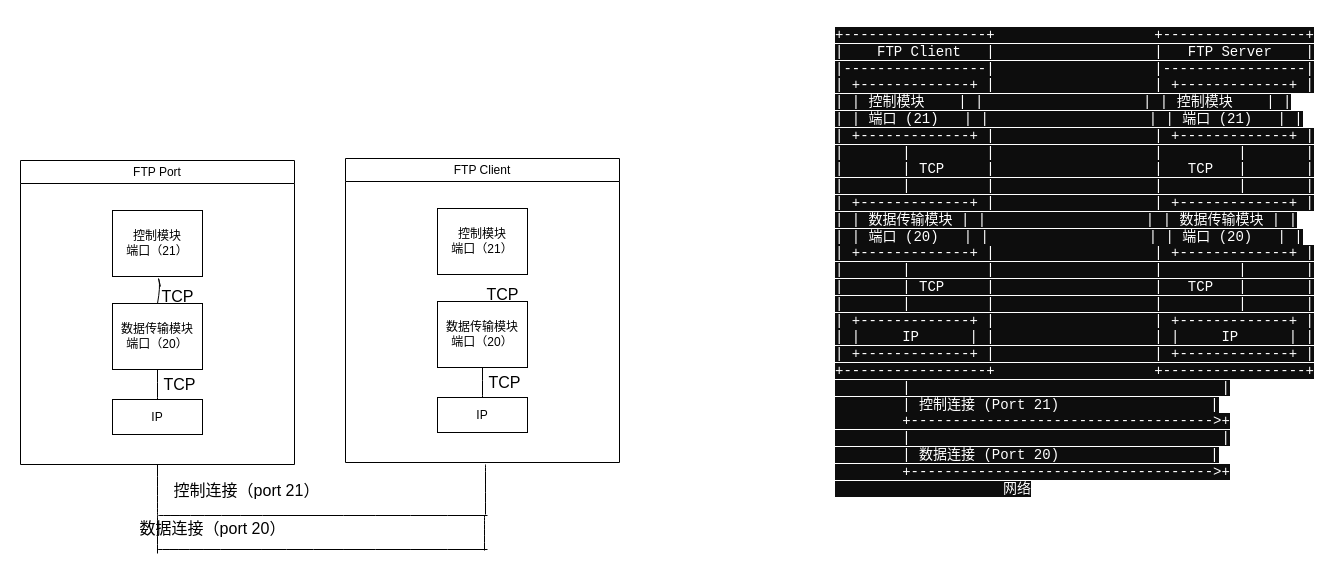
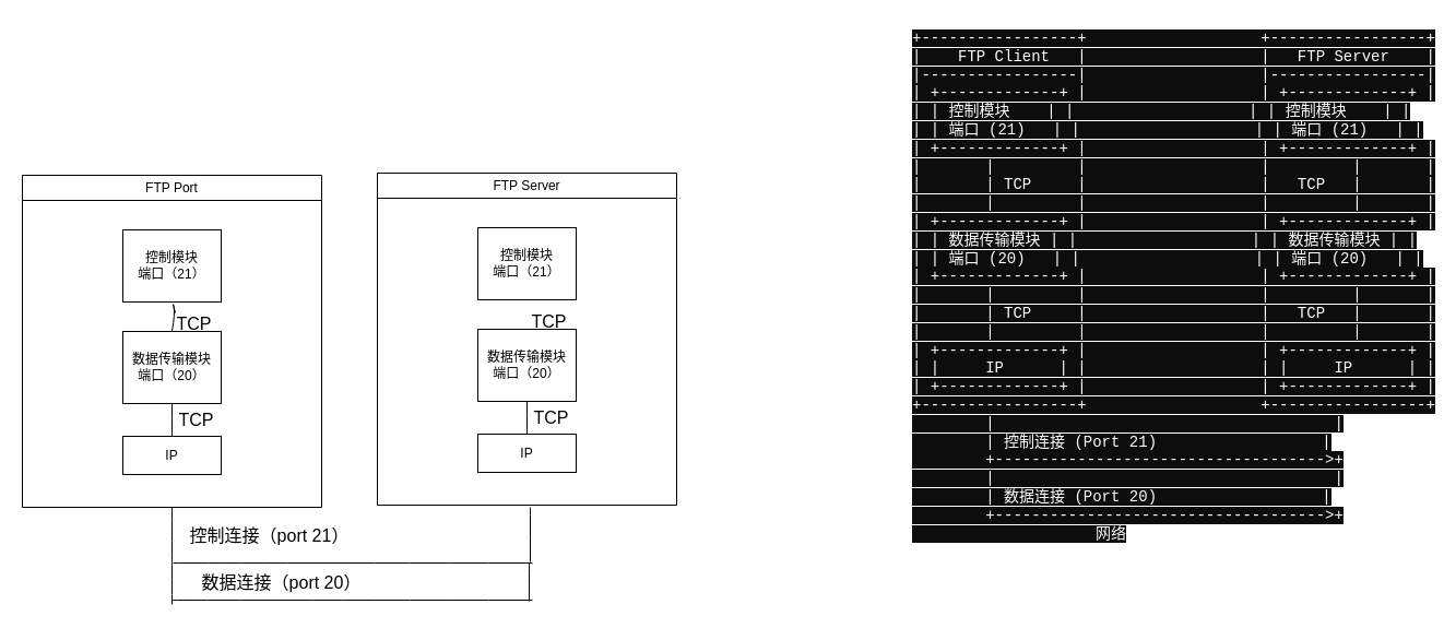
  <mxCell id="0" />
  <mxCell id="1" parent="0" />
  <mxCell id="2" style="edgeStyle=none;curved=1;rounded=0;orthogonalLoop=1;jettySize=auto;html=1;exitX=0;exitY=0.5;exitDx=0;exitDy=0;fontSize=12;startSize=8;endSize=8;" edge="1" parent="1"><mxGeometry relative="1" as="geometry"><mxPoint x="165" y="61" as="sourcePoint" /><mxPoint x="165" y="61" as="targetPoint" /></mxGeometry></mxCell>
  <mxCell id="3" value="&lt;span style=&quot;color: rgb(255, 255, 255); font-family: ui-monospace, SFMono-Regular, &amp;quot;SF Mono&amp;quot;, Menlo, Consolas, &amp;quot;Liberation Mono&amp;quot;, monospace; font-size: 14px; font-style: normal; font-variant-ligatures: normal; font-variant-caps: normal; font-weight: 400; letter-spacing: normal; orphans: 2; text-align: left; text-indent: 0px; text-transform: none; widows: 2; word-spacing: 0px; -webkit-text-stroke-width: 0px; white-space: pre; background-color: rgb(13, 13, 13); text-decoration-thickness: initial; text-decoration-style: initial; text-decoration-color: initial; display: inline !important; float: none;&quot;&gt;+-----------------+                   +-----------------+&#10;|    FTP Client   |                   |   FTP Server    |&#10;|-----------------|                   |-----------------|&#10;| +-------------+ |                   | +-------------+ |&#10;| | 控制模块    | |                   | | 控制模块    | |&#10;| | 端口 (21)   | |                   | | 端口 (21)   | |&#10;| +-------------+ |                   | +-------------+ |&#10;|       |         |                   |         |       |&#10;|       | TCP     |                   |   TCP   |       |&#10;|       |         |                   |         |       |&#10;| +-------------+ |                   | +-------------+ |&#10;| | 数据传输模块 | |                   | | 数据传输模块 | |&#10;| | 端口 (20)   | |                   | | 端口 (20)   | |&#10;| +-------------+ |                   | +-------------+ |&#10;|       |         |                   |         |       |&#10;|       | TCP     |                   |   TCP   |       |&#10;|       |         |                   |         |       |&#10;| +-------------+ |                   | +-------------+ |&#10;| |     IP      | |                   | |     IP      | |&#10;| +-------------+ |                   | +-------------+ |&#10;+-----------------+                   +-----------------+&#10;        |                                     |&#10;        | 控制连接 (Port 21)                  |&#10;        +------------------------------------&amp;gt;+&#10;        |                                     |&#10;        | 数据连接 (Port 20)                  |&#10;        +------------------------------------&amp;gt;+&#10;                    网络&lt;/span&gt;" style="text;whiteSpace=wrap;html=1;" vertex="1" parent="1"><mxGeometry x="833" y="20" width="467" height="492" as="geometry" /></mxCell>
  <mxCell id="4" value="&lt;span style=&quot;font-weight: 400;&quot;&gt;FTP Port&lt;/span&gt;" style="swimlane;whiteSpace=wrap;html=1;" vertex="1" parent="1"><mxGeometry x="20" y="160" width="274" height="304" as="geometry" /></mxCell>
  <mxCell id="5" value="数据传输模块&lt;div&gt;端口（20）&lt;/div&gt;" style="rounded=0;whiteSpace=wrap;html=1;" vertex="1" parent="4"><mxGeometry x="92" y="143" width="90" height="66" as="geometry" /></mxCell>
  <mxCell id="6" value="IP" style="rounded=0;whiteSpace=wrap;html=1;" vertex="1" parent="4"><mxGeometry x="92" y="239" width="90" height="35" as="geometry" /></mxCell>
  <mxCell id="7" value="控制模块&lt;div&gt;端口（21）&lt;/div&gt;" style="rounded=0;whiteSpace=wrap;html=1;" vertex="1" parent="4"><mxGeometry x="92" y="50" width="90" height="66" as="geometry" /></mxCell>
  <mxCell id="8" value="TCP" style="text;html=1;align=center;verticalAlign=middle;resizable=0;points=[];autosize=1;strokeColor=none;fillColor=none;fontSize=16;" vertex="1" parent="4"><mxGeometry x="132" y="120" width="50" height="31" as="geometry" /></mxCell>
  <mxCell id="9" value="" style="endArrow=none;html=1;rounded=0;fontSize=12;startSize=8;endSize=8;curved=1;exitX=0.5;exitY=0;exitDx=0;exitDy=0;entryX=0.5;entryY=1;entryDx=0;entryDy=0;" edge="1" parent="4" source="6" target="5"><mxGeometry width="50" height="50" relative="1" as="geometry"><mxPoint x="599" y="202" as="sourcePoint" /><mxPoint x="649" y="152" as="targetPoint" /></mxGeometry></mxCell>
  <mxCell id="10" value="TCP" style="text;html=1;align=center;verticalAlign=middle;resizable=0;points=[];autosize=1;strokeColor=none;fillColor=none;fontSize=16;" vertex="1" parent="4"><mxGeometry x="134" y="208" width="50" height="31" as="geometry" /></mxCell>
  <mxCell id="11" value="" style="endArrow=none;html=1;rounded=0;fontSize=12;startSize=8;endSize=8;curved=1;exitX=0.5;exitY=0;exitDx=0;exitDy=0;" edge="1" parent="1" source="5"><mxGeometry width="50" height="50" relative="1" as="geometry"><mxPoint x="621" y="361" as="sourcePoint" /><mxPoint x="160" y="286" as="targetPoint" /><Array as="points"><mxPoint x="160" y="286" /><mxPoint x="157" y="274" /></Array></mxGeometry></mxCell>
  <mxCell id="12" value="" style="endArrow=none;html=1;rounded=0;fontSize=12;startSize=8;endSize=8;curved=1;entryX=0.5;entryY=1;entryDx=0;entryDy=0;" edge="1" parent="1" target="4"><mxGeometry width="50" height="50" relative="1" as="geometry"><mxPoint x="157" y="515" as="sourcePoint" /><mxPoint x="671" y="311" as="targetPoint" /></mxGeometry></mxCell>
  <mxCell id="13" value="" style="endArrow=none;html=1;rounded=0;fontSize=12;startSize=8;endSize=8;curved=1;" edge="1" parent="1"><mxGeometry width="50" height="50" relative="1" as="geometry"><mxPoint x="158" y="515" as="sourcePoint" /><mxPoint x="487" y="515" as="targetPoint" /></mxGeometry></mxCell>
  <mxCell id="14" value="" style="endArrow=none;html=1;rounded=0;fontSize=12;startSize=8;endSize=8;curved=1;exitX=0.5;exitY=1;exitDx=0;exitDy=0;" edge="1" parent="1"><mxGeometry width="50" height="50" relative="1" as="geometry"><mxPoint x="485" y="464" as="sourcePoint" /><mxPoint x="485" y="514" as="targetPoint" /></mxGeometry></mxCell>
- <mxCell id="15" value="&lt;span style=&quot;font-weight: 400;&quot;&gt;FTP Client&lt;/span&gt;" style="swimlane;whiteSpace=wrap;html=1;" vertex="1" parent="1"><mxGeometry x="345" y="158" width="274" height="304" as="geometry" /></mxCell>
+ <mxCell id="15" value="&lt;span style=&quot;font-weight: 400;&quot;&gt;FTP Server&lt;/span&gt;" style="swimlane;whiteSpace=wrap;html=1;" vertex="1" parent="1"><mxGeometry x="345" y="158" width="274" height="304" as="geometry" /></mxCell>
  <mxCell id="16" value="数据传输模块&lt;div&gt;端口（20）&lt;/div&gt;" style="rounded=0;whiteSpace=wrap;html=1;" vertex="1" parent="15"><mxGeometry x="92" y="143" width="90" height="66" as="geometry" /></mxCell>
  <mxCell id="17" value="IP" style="rounded=0;whiteSpace=wrap;html=1;" vertex="1" parent="15"><mxGeometry x="92" y="239" width="90" height="35" as="geometry" /></mxCell>
  <mxCell id="18" value="控制模块&lt;div&gt;端口（21）&lt;/div&gt;" style="rounded=0;whiteSpace=wrap;html=1;" vertex="1" parent="15"><mxGeometry x="92" y="50" width="90" height="66" as="geometry" /></mxCell>
  <mxCell id="19" value="TCP" style="text;html=1;align=center;verticalAlign=middle;resizable=0;points=[];autosize=1;strokeColor=none;fillColor=none;fontSize=16;" vertex="1" parent="15"><mxGeometry x="132" y="120" width="50" height="31" as="geometry" /></mxCell>
  <mxCell id="20" value="" style="endArrow=none;html=1;rounded=0;fontSize=12;startSize=8;endSize=8;curved=1;exitX=0.5;exitY=0;exitDx=0;exitDy=0;entryX=0.5;entryY=1;entryDx=0;entryDy=0;" edge="1" parent="15" source="17" target="16"><mxGeometry width="50" height="50" relative="1" as="geometry"><mxPoint x="599" y="202" as="sourcePoint" /><mxPoint x="649" y="152" as="targetPoint" /></mxGeometry></mxCell>
  <mxCell id="21" value="TCP" style="text;html=1;align=center;verticalAlign=middle;resizable=0;points=[];autosize=1;strokeColor=none;fillColor=none;fontSize=16;" vertex="1" parent="15"><mxGeometry x="134" y="208" width="50" height="31" as="geometry" /></mxCell>
  <mxCell id="22" value="" style="endArrow=none;html=1;rounded=0;fontSize=12;startSize=8;endSize=8;curved=1;" edge="1" parent="1"><mxGeometry width="50" height="50" relative="1" as="geometry"><mxPoint x="157" y="515" as="sourcePoint" /><mxPoint x="157" y="553" as="targetPoint" /></mxGeometry></mxCell>
  <mxCell id="23" value="" style="endArrow=none;html=1;rounded=0;fontSize=12;startSize=8;endSize=8;curved=1;" edge="1" parent="1"><mxGeometry width="50" height="50" relative="1" as="geometry"><mxPoint x="157" y="549" as="sourcePoint" /><mxPoint x="487" y="549" as="targetPoint" /></mxGeometry></mxCell>
  <mxCell id="24" value="" style="endArrow=none;html=1;rounded=0;fontSize=12;startSize=8;endSize=8;curved=1;" edge="1" parent="1"><mxGeometry width="50" height="50" relative="1" as="geometry"><mxPoint x="484" y="515" as="sourcePoint" /><mxPoint x="484" y="550" as="targetPoint" /></mxGeometry></mxCell>
  <mxCell id="25" value="控制连接（port 21）" style="text;html=1;align=center;verticalAlign=middle;resizable=0;points=[];autosize=1;strokeColor=none;fillColor=none;fontSize=16;" vertex="1" parent="1"><mxGeometry x="163.5" y="474.5" width="164" height="31" as="geometry" /></mxCell>
- <mxCell id="26" value="数据连接（port 20）" style="text;html=1;align=center;verticalAlign=middle;resizable=0;points=[];autosize=1;strokeColor=none;fillColor=none;fontSize=16;" vertex="1" parent="1"><mxGeometry x="129.5" y="512.5" width="164" height="31" as="geometry" /></mxCell>
+ <mxCell id="26" value="数据连接（port 20）" style="text;html=1;align=center;verticalAlign=middle;resizable=0;points=[];autosize=1;strokeColor=none;fillColor=none;fontSize=16;" vertex="1" parent="1"><mxGeometry x="174.5" y="517.5" width="164" height="31" as="geometry" /></mxCell>
